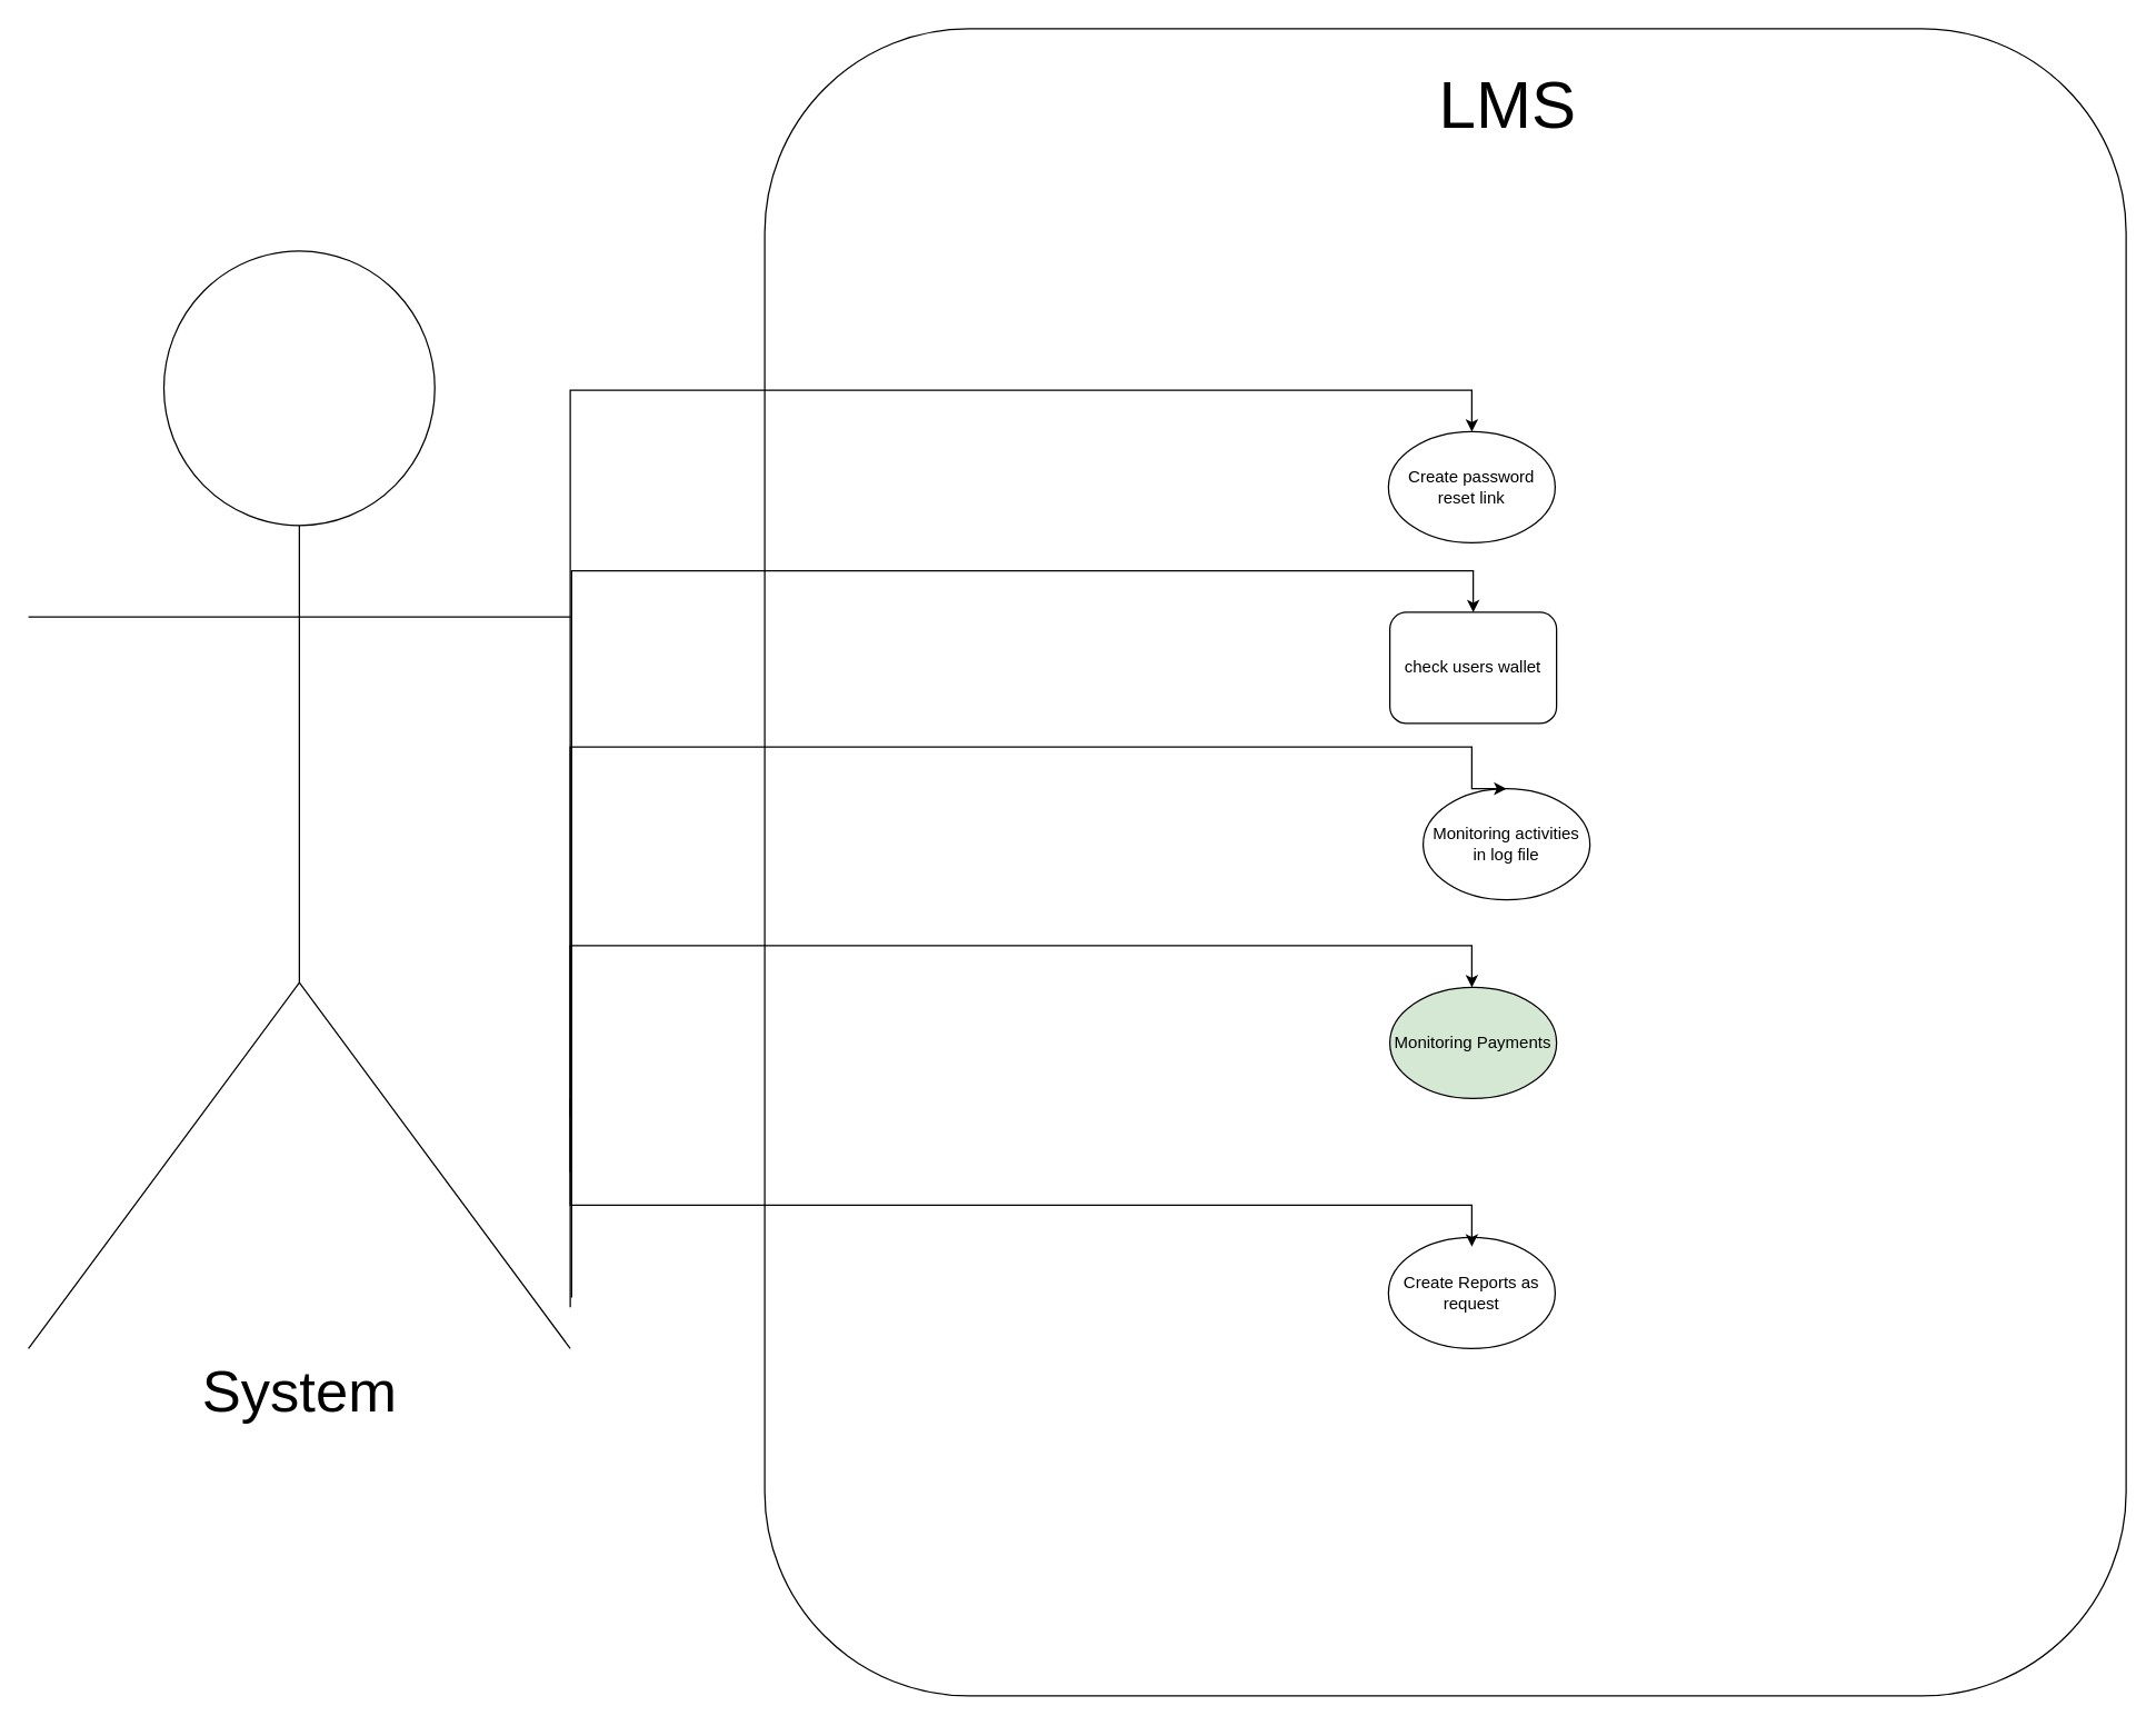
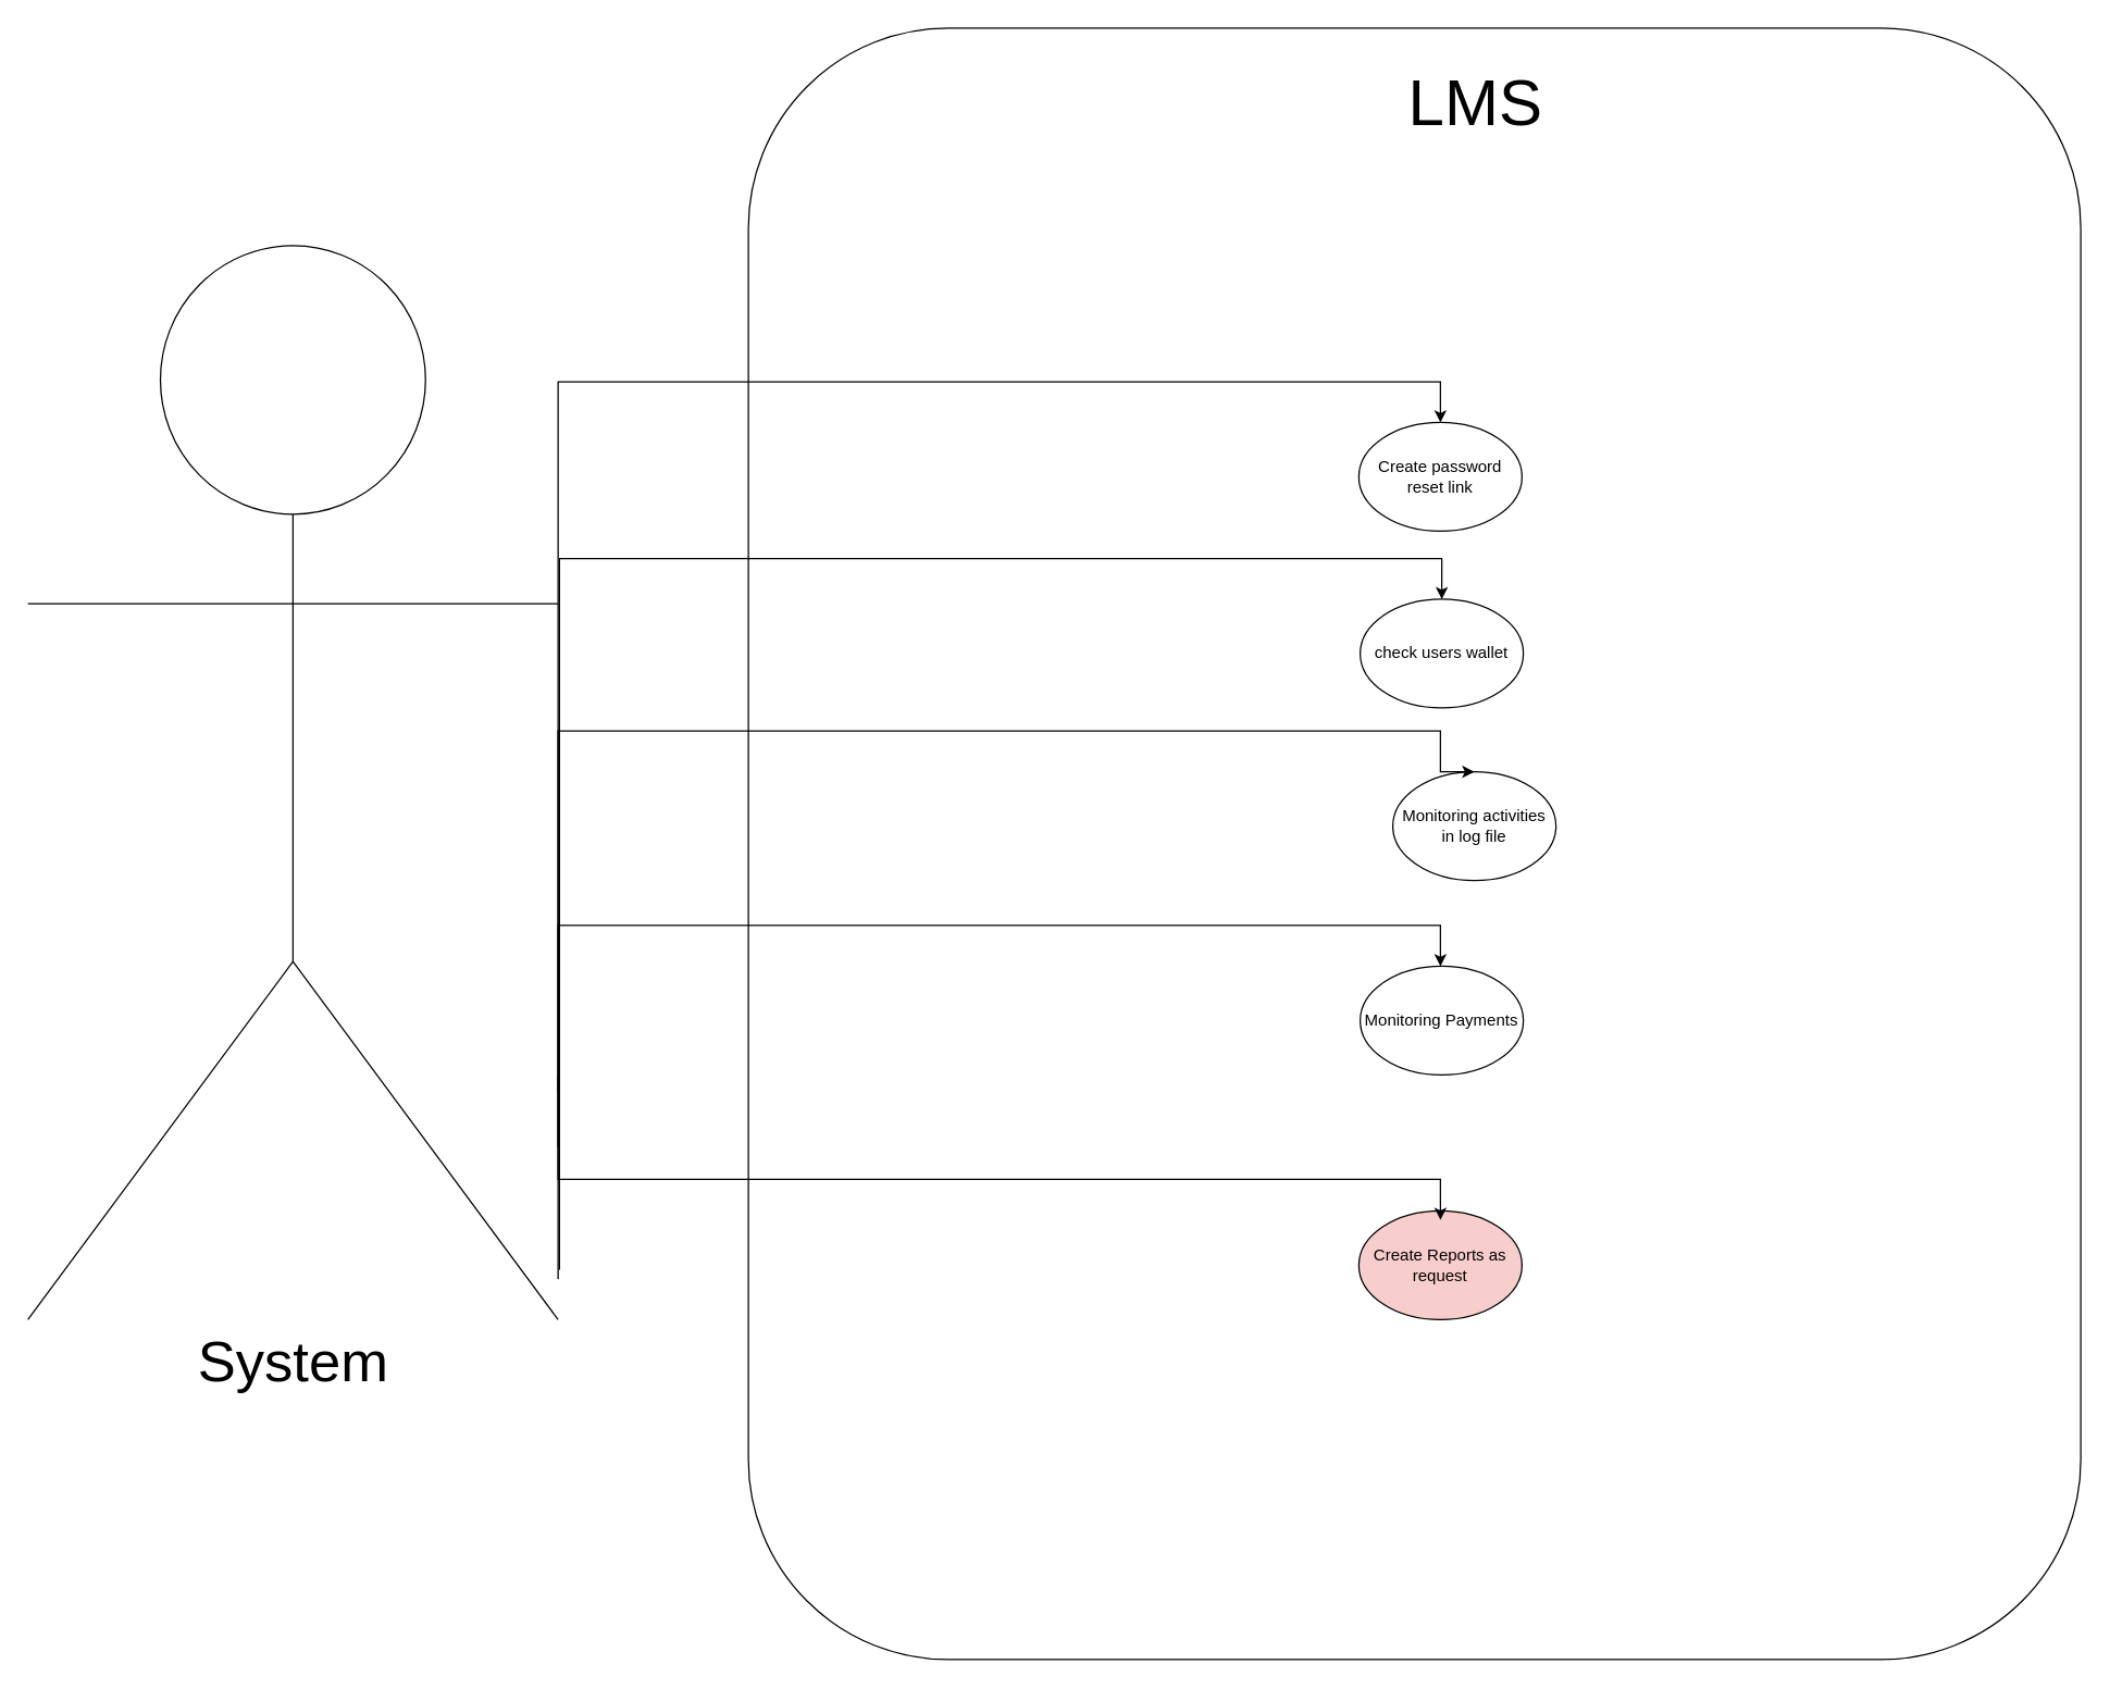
  <mxCell id="0" />
  <mxCell id="1" parent="0" />
  <mxCell id="2" value="" style="rounded=1;whiteSpace=wrap;html=1;" vertex="1" parent="1"><mxGeometry x="550" y="20" width="980" height="1200" as="geometry" /></mxCell>
  <mxCell id="3" value="&lt;font style=&quot;font-size: 42px;&quot;&gt;System&lt;/font&gt;" style="shape=umlActor;verticalLabelPosition=bottom;verticalAlign=top;html=1;outlineConnect=0;fontSize=12;" parent="1" vertex="1"><mxGeometry x="20" y="180" width="390" height="790" as="geometry" /></mxCell>
  <mxCell id="4" value="&lt;font style=&quot;font-size: 48px;&quot;&gt;LMS&lt;/font&gt;" style="text;html=1;align=center;verticalAlign=middle;whiteSpace=wrap;rounded=0;fontSize=12;" parent="1" vertex="1"><mxGeometry x="1055" y="60" width="60" height="30" as="geometry" /></mxCell>
  <mxCell id="5" value="Monitoring activities in log file" style="ellipse;whiteSpace=wrap;html=1;fontSize=12;" parent="1" vertex="1"><mxGeometry x="1024" y="567" width="120" height="80" as="geometry" /></mxCell>
- <mxCell id="6" value="Monitoring Payments" style="ellipse;whiteSpace=wrap;html=1;fontSize=12;fillColor=#d5e8d4;" parent="1" vertex="1"><mxGeometry x="1000" y="710" width="120" height="80" as="geometry" /></mxCell>
- <mxCell id="7" value="Create Reports as request" style="ellipse;whiteSpace=wrap;html=1;fontSize=12;" parent="1" vertex="1"><mxGeometry x="999" y="890" width="120" height="80" as="geometry" /></mxCell>
- <mxCell id="8" value="check users wallet" style="whiteSpace=wrap;html=1;fontSize=12;rounded=1;" parent="1" vertex="1"><mxGeometry x="1000" y="440.06" width="120" height="80" as="geometry" /></mxCell>
+ <mxCell id="6" value="Monitoring Payments" style="ellipse;whiteSpace=wrap;html=1;fontSize=12;" parent="1" vertex="1"><mxGeometry x="1000" y="710" width="120" height="80" as="geometry" /></mxCell>
+ <mxCell id="7" value="Create Reports as request" style="ellipse;whiteSpace=wrap;html=1;fontSize=12;fillColor=#f8cecc;" parent="1" vertex="1"><mxGeometry x="999" y="890" width="120" height="80" as="geometry" /></mxCell>
+ <mxCell id="8" value="check users wallet" style="ellipse;whiteSpace=wrap;html=1;fontSize=12;" parent="1" vertex="1"><mxGeometry x="1000" y="440.06" width="120" height="80" as="geometry" /></mxCell>
  <mxCell id="9" value="" style="endArrow=classic;html=1;rounded=0;entryX=0.5;entryY=0;entryDx=0;entryDy=0;edgeStyle=orthogonalEdgeStyle;exitX=1;exitY=0.333;exitDx=0;exitDy=0;exitPerimeter=0;fontSize=12;" parent="1" target="8" edge="1"><mxGeometry width="50" height="50" relative="1" as="geometry"><mxPoint x="411" y="933.393" as="sourcePoint" /><mxPoint x="751" y="1130.06" as="targetPoint" /><Array as="points"><mxPoint x="411" y="410.06" /><mxPoint x="1060" y="410.06" /></Array></mxGeometry></mxCell>
  <mxCell id="10" value="" style="endArrow=classic;html=1;rounded=0;entryX=0.5;entryY=0;entryDx=0;entryDy=0;exitX=1;exitY=0.333;exitDx=0;exitDy=0;exitPerimeter=0;edgeStyle=orthogonalEdgeStyle;fontSize=12;" parent="1" target="5" edge="1"><mxGeometry width="50" height="50" relative="1" as="geometry"><mxPoint x="410" y="940.333" as="sourcePoint" /><mxPoint x="905" y="467" as="targetPoint" /><Array as="points"><mxPoint x="410" y="537" /><mxPoint x="1059" y="537" /></Array></mxGeometry></mxCell>
  <mxCell id="11" value="" style="endArrow=classic;html=1;rounded=0;entryX=0.5;entryY=0;entryDx=0;entryDy=0;exitX=1;exitY=0.333;exitDx=0;exitDy=0;exitPerimeter=0;edgeStyle=orthogonalEdgeStyle;fontSize=12;" parent="1" edge="1"><mxGeometry width="50" height="50" relative="1" as="geometry"><mxPoint x="410" y="843.373" as="sourcePoint" /><mxPoint x="1059" y="710.04" as="targetPoint" /><Array as="points"><mxPoint x="410" y="680.04" /><mxPoint x="1059" y="680.04" /></Array></mxGeometry></mxCell>
  <mxCell id="12" value="" style="endArrow=classic;html=1;rounded=0;entryX=0.5;entryY=0;entryDx=0;entryDy=0;exitX=1;exitY=0.333;exitDx=0;exitDy=0;exitPerimeter=0;edgeStyle=orthogonalEdgeStyle;fontSize=12;" parent="1" edge="1"><mxGeometry width="50" height="50" relative="1" as="geometry"><mxPoint x="410" y="790.003" as="sourcePoint" /><mxPoint x="1059" y="896.67" as="targetPoint" /><Array as="points"><mxPoint x="410" y="866.67" /><mxPoint x="1059" y="866.67" /></Array></mxGeometry></mxCell>
  <mxCell id="13" value="Create password reset link" style="ellipse;whiteSpace=wrap;html=1;fontSize=12;" parent="1" vertex="1"><mxGeometry x="999" y="310" width="120" height="80" as="geometry" /></mxCell>
  <mxCell id="14" value="" style="endArrow=classic;html=1;rounded=0;entryX=0.5;entryY=0;entryDx=0;entryDy=0;edgeStyle=orthogonalEdgeStyle;exitX=1;exitY=0.333;exitDx=0;exitDy=0;exitPerimeter=0;fontSize=12;" parent="1" edge="1"><mxGeometry width="50" height="50" relative="1" as="geometry"><mxPoint x="410" y="803.06" as="sourcePoint" /><mxPoint x="1059" y="310.06" as="targetPoint" /><Array as="points"><mxPoint x="410" y="280.06" /><mxPoint x="1059" y="280.06" /></Array></mxGeometry></mxCell>
